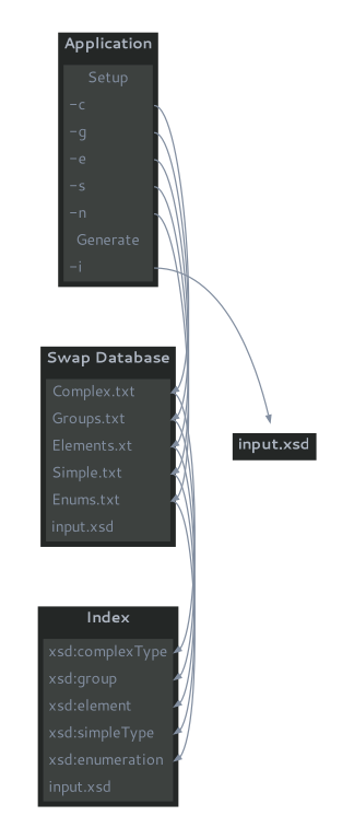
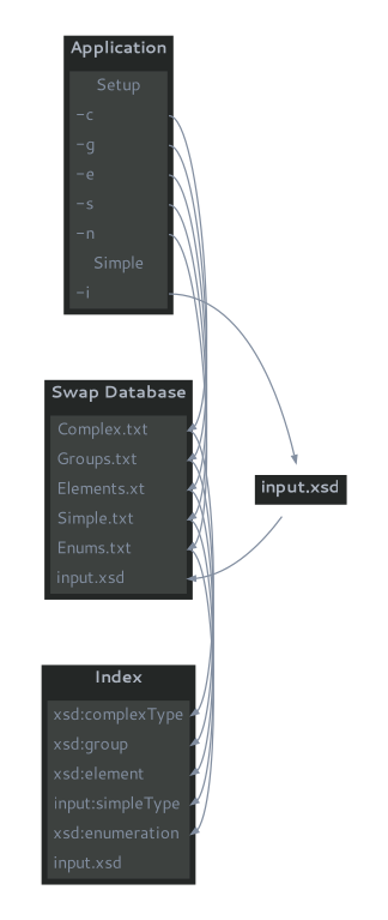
  digraph {
    rankdir=TB
    node [fontcolor="#828EA0FF" fontname="Segoe UI" fontsize=11 shape=none]
    edge [arrowsize=0.5 color="#828EA0FF" fontcolor="#828EA0FF" fontname="Segoe UI" fontsize=11 headport=C tailport=C]
-   n1 [label=<             <table border="0" cellspacing="0" cellpadding="4" bgcolor="#242726FF">                 <tr><td align="center" port="Title"><font color="#AEB6C2FF"><b>Application</b></font></td></tr>                 <tr><td align="left">                 <table border="0" cellspacing="0" cellpadding="4" bgcolor="#464948C0">                 <tr><td align="center">Setup</td></tr>                 <tr><td align="left" port="C">-c</td></tr>                 <tr><td align="left" port="G">-g</td></tr>                 <tr><td align="left" port="E">-e</td></tr>                 <tr><td align="left" port="S">-s</td></tr>                 <tr><td align="left" port="N">-n</td></tr>                 <tr><td align="center">Generate</td></tr>                 <tr><td align="left" port="I">-i</td></tr>                 </table>                 </td></tr>             </table>         >]
+   n1 [label=<             <table border="0" cellspacing="0" cellpadding="4" bgcolor="#242726FF">                 <tr><td align="center" port="Title"><font color="#AEB6C2FF"><b>Application</b></font></td></tr>                 <tr><td align="left">                 <table border="0" cellspacing="0" cellpadding="4" bgcolor="#464948C0">                 <tr><td align="center">Setup</td></tr>                 <tr><td align="left" port="C">-c</td></tr>                 <tr><td align="left" port="G">-g</td></tr>                 <tr><td align="left" port="E">-e</td></tr>                 <tr><td align="left" port="S">-s</td></tr>                 <tr><td align="left" port="N">-n</td></tr>                 <tr><td align="center">Simple</td></tr>                 <tr><td align="left" port="I">-i</td></tr>                 </table>                 </td></tr>             </table>         >]
    n2 [label=<             <table border="0" cellspacing="0" cellpadding="4" bgcolor="#242726FF">                 <tr><td align="center" port="Title"><font color="#AEB6C2FF"><b>Swap Database</b></font></td></tr>                 <tr><td align="left">                 <table border="0" cellspacing="0" cellpadding="4" bgcolor="#464948C0">                 <tr><td align="left" port="C">Complex.txt</td></tr>                 <tr><td align="left" port="G">Groups.txt</td></tr>                 <tr><td align="left" port="E">Elements.xt</td></tr>                 <tr><td align="left" port="S">Simple.txt</td></tr>                 <tr><td align="left" port="N">Enums.txt</td></tr>                 <tr><td align="left" port="I">input.xsd</td></tr>                 </table>                 </td></tr>             </table>         >]
-   n3 [label=<         <table border="0" cellspacing="0" cellpadding="4" bgcolor="#242726FF">             <tr><td align="center" port="Title"><font color="#AEB6C2FF"><b>Index</b></font></td></tr>             <tr><td align="left">             <table border="0" cellspacing="0" cellpadding="4" bgcolor="#464948C0">             <tr><td align="left" port="C">xsd:complexType</td></tr>             <tr><td align="left" port="G">xsd:group</td></tr>             <tr><td align="left" port="E">xsd:element</td></tr>             <tr><td align="left" port="S">xsd:simpleType</td></tr>             <tr><td align="left" port="N">xsd:enumeration</td></tr>             <tr><td align="left" port="I">input.xsd</td></tr>             </table>             </td></tr>         </table>         >]
+   n3 [label=<         <table border="0" cellspacing="0" cellpadding="4" bgcolor="#242726FF">             <tr><td align="center" port="Title"><font color="#AEB6C2FF"><b>Index</b></font></td></tr>             <tr><td align="left">             <table border="0" cellspacing="0" cellpadding="4" bgcolor="#464948C0">             <tr><td align="left" port="C">xsd:complexType</td></tr>             <tr><td align="left" port="G">xsd:group</td></tr>             <tr><td align="left" port="E">xsd:element</td></tr>             <tr><td align="left" port="S">input:simpleType</td></tr>             <tr><td align="left" port="N">xsd:enumeration</td></tr>             <tr><td align="left" port="I">input.xsd</td></tr>             </table>             </td></tr>         </table>         >]
    n4 [label=<         <table border="0" cellspacing="0" cellpadding="4" bgcolor="#242726FF">             <tr><td align="center" port="Title"><font color="#AEB6C2FF"><b>input.xsd</b></font></td></tr>         </table>         >]
    subgraph cluster_1 {
      peripheries=0
      n1
      n2
      n3
    }
    subgraph cluster_2 {
      peripheries=0
      n4
    }
    n1 -> n2
    n1 -> n2 [headport=S tailport=S]
    n1 -> n2 [headport=E tailport=E]
    n1 -> n2 [headport=N tailport=N]
    n1 -> n2 [headport=G tailport=G]
    n1 -> n4 [tailport=I]
    n2 -> n3
    n2 -> n3 [headport=S tailport=S]
    n2 -> n3 [headport=E tailport=E]
    n2 -> n3 [headport=N tailport=N]
    n2 -> n3 [headport=G tailport=G]
+   n4 -> n2 [headport=I tailport=""]
  }
